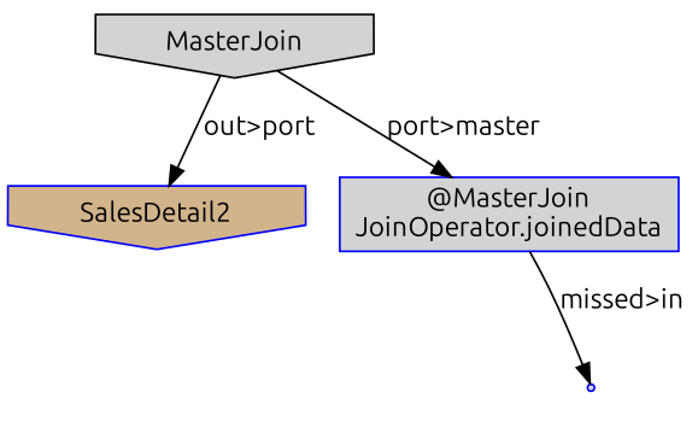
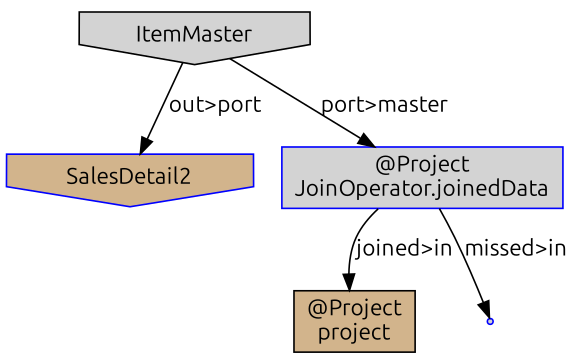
  digraph {
    fontname=Ubuntu
    node [color=blue fillcolor=lightgrey fontname=Ubuntu shape=box style=filled]
    edge [fontname=Ubuntu]
+   n1 [color=black fillcolor=tan label="@Project\nproject"]
    n2 [fillcolor=tan label=SalesDetail2 shape=invhouse]
-   n3 [label="@MasterJoin\nJoinOperator.joinedData"]
+   n3 [label="@Project\nJoinOperator.joinedData"]
    "598e033e-3780-4baa-a4fc-7a7e07b1eb8d" [shape=point]
-   n5 [color=black label=MasterJoin shape=invhouse]
+   n5 [color=black label=ItemMaster shape=invhouse]
+   n3 -> n1 [label="joined>in"]
    n3 -> "598e033e-3780-4baa-a4fc-7a7e07b1eb8d" [label="missed>in"]
    n5 -> n2 [label="out>port"]
    n5 -> n3 [label="port>master"]
  }
